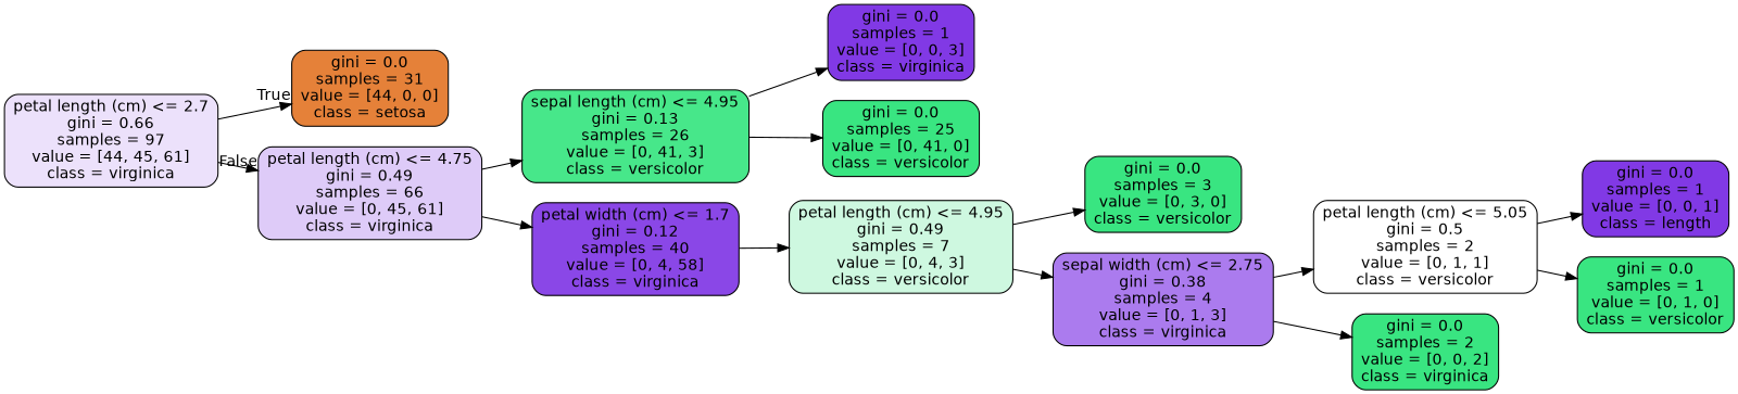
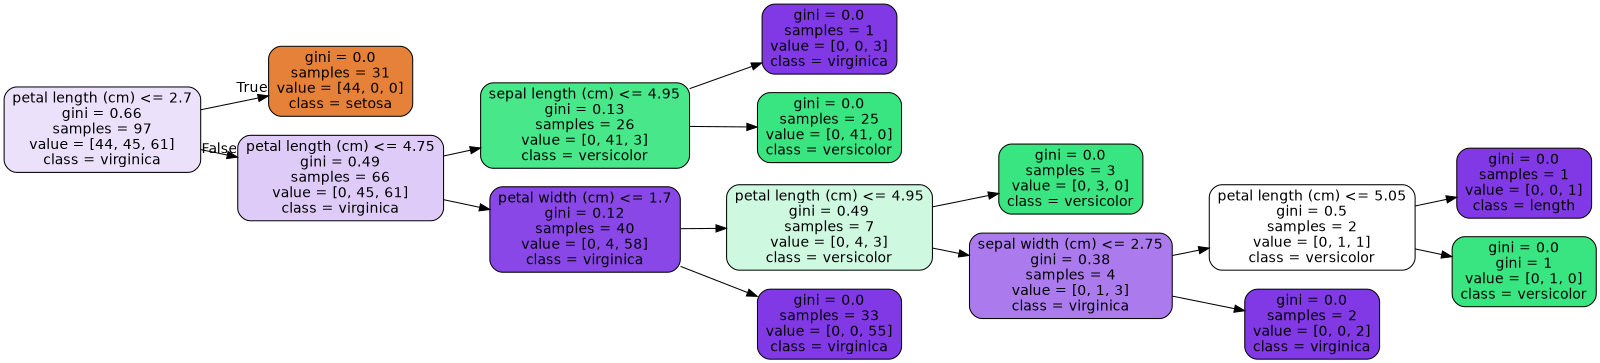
  digraph {
    rankdir=LR
    node [color=black fillcolor="#8139e5" fontname=helvetica shape=box style="filled, rounded"]
    edge [fontname=helvetica]
    n1 [fillcolor="#ece1fb" label="petal length (cm) <= 2.7\ngini = 0.66\nsamples = 97\nvalue = [44, 45, 61]\nclass = virginica"]
    n2 [fillcolor="#e58139" label="gini = 0.0\nsamples = 31\nvalue = [44, 0, 0]\nclass = setosa"]
    n3 [fillcolor="#decbf8" label="petal length (cm) <= 4.75\ngini = 0.49\nsamples = 66\nvalue = [0, 45, 61]\nclass = virginica"]
    n4 [fillcolor="#47e78a" label="sepal length (cm) <= 4.95\ngini = 0.13\nsamples = 26\nvalue = [0, 41, 3]\nclass = versicolor"]
    n5 [fillcolor="#8a47e7" label="petal width (cm) <= 1.7\ngini = 0.12\nsamples = 40\nvalue = [0, 4, 58]\nclass = virginica"]
    n6 [label="gini = 0.0\nsamples = 1\nvalue = [0, 0, 3]\nclass = virginica"]
    n7 [fillcolor="#39e581" label="gini = 0.0\nsamples = 25\nvalue = [0, 41, 0]\nclass = versicolor"]
    n8 [fillcolor="#cef8e0" label="petal length (cm) <= 4.95\ngini = 0.49\nsamples = 7\nvalue = [0, 4, 3]\nclass = versicolor"]
+   n9 [label="gini = 0.0\nsamples = 33\nvalue = [0, 0, 55]\nclass = virginica"]
    n10 [fillcolor="#39e581" label="gini = 0.0\nsamples = 3\nvalue = [0, 3, 0]\nclass = versicolor"]
    n11 [fillcolor="#ab7bee" label="sepal width (cm) <= 2.75\ngini = 0.38\nsamples = 4\nvalue = [0, 1, 3]\nclass = virginica"]
    n12 [fillcolor="#ffffff" label="petal length (cm) <= 5.05\ngini = 0.5\nsamples = 2\nvalue = [0, 1, 1]\nclass = versicolor"]
-   n13 [fillcolor="#39e581" label="gini = 0.0\nsamples = 2\nvalue = [0, 0, 2]\nclass = virginica"]
+   n13 [label="gini = 0.0\nsamples = 2\nvalue = [0, 0, 2]\nclass = virginica"]
    n14 [label="gini = 0.0\nsamples = 1\nvalue = [0, 0, 1]\nclass = length"]
-   n15 [fillcolor="#39e581" label="gini = 0.0\nsamples = 1\nvalue = [0, 1, 0]\nclass = versicolor"]
+   n15 [fillcolor="#39e581" label="gini = 0.0\ngini = 1\nvalue = [0, 1, 0]\nclass = versicolor"]
    n1 -> n2 [headlabel=True labelangle=45 labeldistance=2.5]
    n1 -> n3 [headlabel=False labelangle=-45 labeldistance=2.5]
    n3 -> n4
    n3 -> n5
    n4 -> n6
    n4 -> n7
    n5 -> n8
+   n5 -> n9
    n8 -> n10
    n8 -> n11
    n11 -> n12
    n11 -> n13
    n12 -> n14
    n12 -> n15
  }
